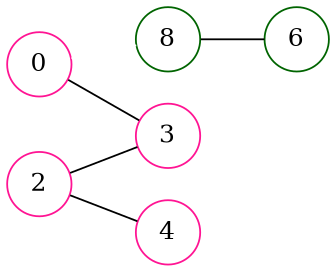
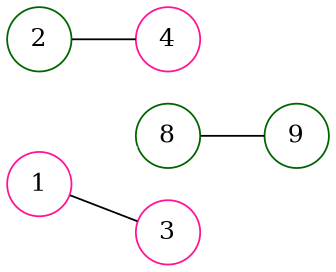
  digraph {
    rankdir=LR
    node [color=darkgreen shape=circle]
    edge [dir=none]
    n1 [label=8]
-   1 [color=deeppink label=0]
+   1 [color=deeppink]
    3 [color=deeppink]
-   2 [color=deeppink]
+   2
    4 [color=deeppink]
-   6
+   6 [label=9]
    n1 -> 6
    1 -> n1 [color=white]
    1 -> 3
-   2 -> 3
    2 -> 4
  }
